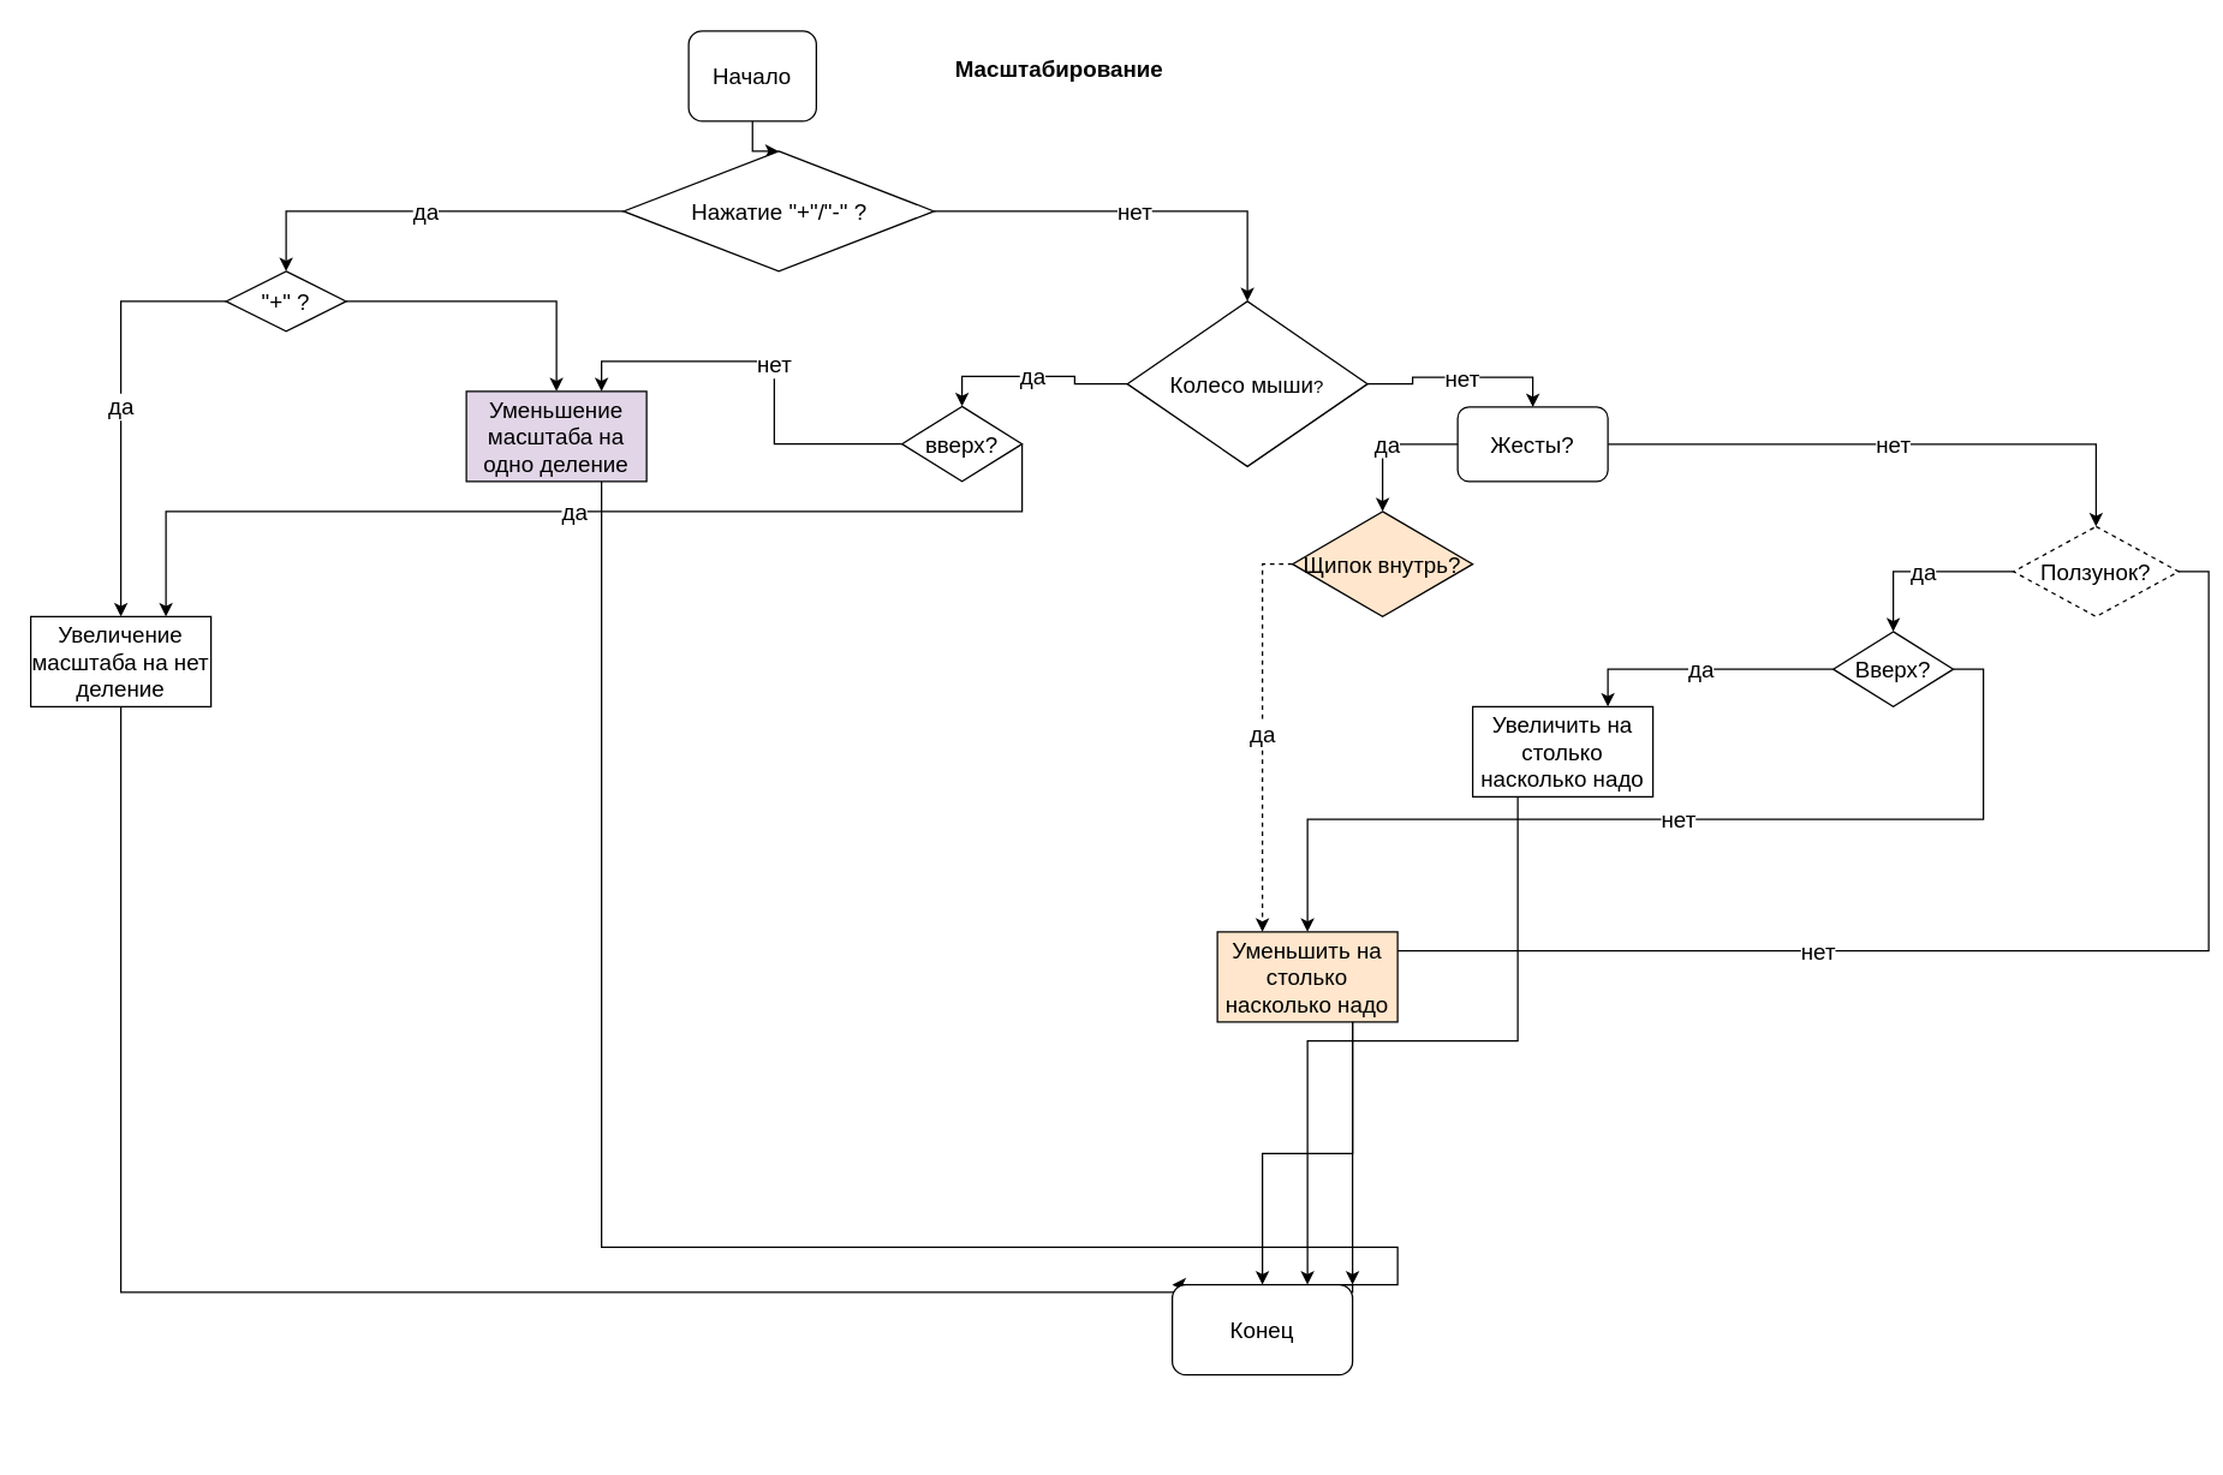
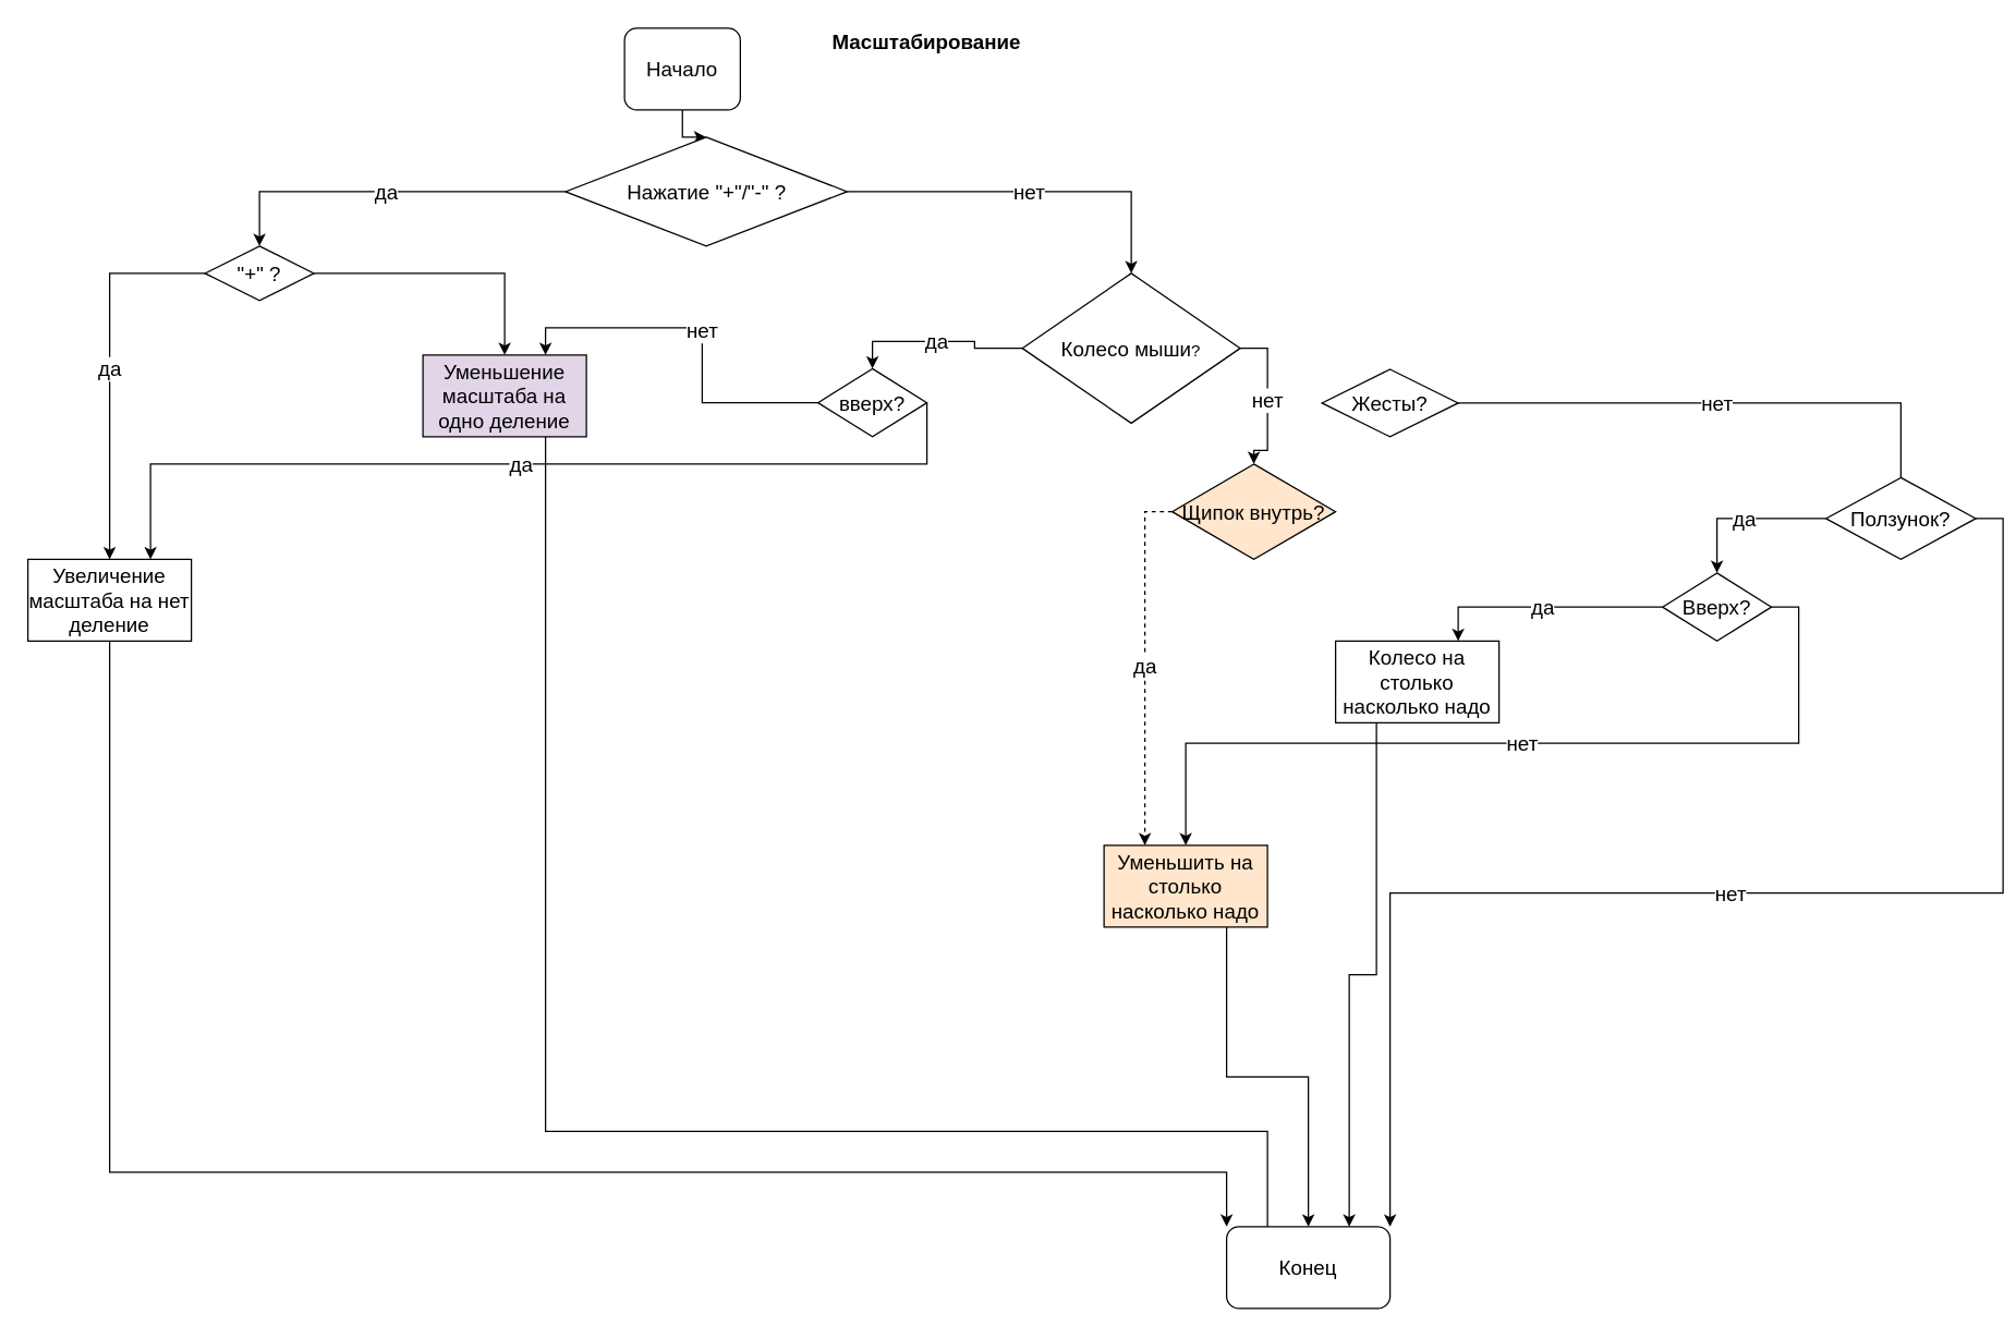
  <mxCell id="0" />
  <mxCell id="1" parent="0" />
- <mxCell id="2" value="Масштабирование" style="text;html=1;strokeColor=none;fillColor=none;align=center;verticalAlign=middle;whiteSpace=wrap;rounded=0;fontSize=15;fontStyle=1" vertex="1" parent="1"><mxGeometry x="630" y="20" width="150" height="50" as="geometry" /></mxCell>
+ <mxCell id="2" value="Масштабирование" style="text;html=1;strokeColor=none;fillColor=none;align=center;verticalAlign=middle;whiteSpace=wrap;rounded=0;fontSize=15;fontStyle=1" vertex="1" parent="1"><mxGeometry x="605" y="5" width="150" height="50" as="geometry" /></mxCell>
  <mxCell id="3" style="edgeStyle=orthogonalEdgeStyle;rounded=0;orthogonalLoop=1;jettySize=auto;html=1;exitX=0.5;exitY=1;exitDx=0;exitDy=0;fontSize=15;" edge="1" parent="1" source="4" target="7"><mxGeometry relative="1" as="geometry"><mxPoint x="525.471" y="120" as="targetPoint" /></mxGeometry></mxCell>
  <mxCell id="4" value="Начало" style="rounded=1;whiteSpace=wrap;html=1;fontSize=15;" vertex="1" parent="1"><mxGeometry x="458" y="20" width="85" height="60" as="geometry" /></mxCell>
  <mxCell id="5" value="да" style="edgeStyle=orthogonalEdgeStyle;rounded=0;orthogonalLoop=1;jettySize=auto;html=1;exitX=0;exitY=0.5;exitDx=0;exitDy=0;fontSize=15;entryX=0.5;entryY=0;entryDx=0;entryDy=0;" edge="1" parent="1" source="7" target="10"><mxGeometry relative="1" as="geometry"><mxPoint x="270" y="255" as="targetPoint" /><Array as="points"><mxPoint x="190" y="140" /></Array></mxGeometry></mxCell>
  <mxCell id="6" value="нет" style="edgeStyle=orthogonalEdgeStyle;rounded=0;orthogonalLoop=1;jettySize=auto;html=1;exitX=1;exitY=0.5;exitDx=0;exitDy=0;entryX=0.5;entryY=0;entryDx=0;entryDy=0;fontSize=15;" edge="1" parent="1" source="7" target="17"><mxGeometry relative="1" as="geometry" /></mxCell>
  <mxCell id="7" value="Нажатие &quot;+&quot;/&quot;-&quot; ?" style="rhombus;whiteSpace=wrap;html=1;fontSize=15;" vertex="1" parent="1"><mxGeometry x="414.62" y="100" width="206.75" height="80" as="geometry" /></mxCell>
  <mxCell id="8" value="да" style="edgeStyle=orthogonalEdgeStyle;rounded=0;orthogonalLoop=1;jettySize=auto;html=1;exitX=0;exitY=0.5;exitDx=0;exitDy=0;fontSize=15;entryX=0.5;entryY=0;entryDx=0;entryDy=0;" edge="1" parent="1" source="10" target="12"><mxGeometry relative="1" as="geometry"><mxPoint x="150" y="250" as="targetPoint" /></mxGeometry></mxCell>
  <mxCell id="9" style="edgeStyle=orthogonalEdgeStyle;rounded=0;orthogonalLoop=1;jettySize=auto;html=1;exitX=1;exitY=0.5;exitDx=0;exitDy=0;entryX=0.5;entryY=0;entryDx=0;entryDy=0;fontSize=15;" edge="1" parent="1" source="10" target="14"><mxGeometry relative="1" as="geometry" /></mxCell>
  <mxCell id="10" value="&quot;+&quot; ?" style="rhombus;whiteSpace=wrap;html=1;fontSize=15;" vertex="1" parent="1"><mxGeometry x="150" y="180" width="80" height="40" as="geometry" /></mxCell>
  <mxCell id="11" style="edgeStyle=orthogonalEdgeStyle;rounded=0;orthogonalLoop=1;jettySize=auto;html=1;exitX=0.5;exitY=1;exitDx=0;exitDy=0;fontSize=15;entryX=0;entryY=0;entryDx=0;entryDy=0;" edge="1" parent="1" source="12" target="36"><mxGeometry relative="1" as="geometry"><mxPoint x="770" y="950" as="targetPoint" /><Array as="points"><mxPoint x="80" y="860" /><mxPoint x="900" y="860" /></Array></mxGeometry></mxCell>
  <mxCell id="12" value="Увеличение масштаба на нет деление" style="rounded=0;whiteSpace=wrap;html=1;fontSize=15;" vertex="1" parent="1"><mxGeometry x="20" y="410" width="120" height="60" as="geometry" /></mxCell>
  <mxCell id="13" style="edgeStyle=orthogonalEdgeStyle;rounded=0;orthogonalLoop=1;jettySize=auto;html=1;exitX=0.75;exitY=1;exitDx=0;exitDy=0;fontSize=15;entryX=0.25;entryY=0;entryDx=0;entryDy=0;endArrow=none;" edge="1" parent="1" source="14" target="36"><mxGeometry relative="1" as="geometry"><mxPoint x="780" y="930" as="targetPoint" /><Array as="points"><mxPoint x="400" y="830" /><mxPoint x="930" y="830" /></Array></mxGeometry></mxCell>
  <mxCell id="14" value="Уменьшение масштаба на одно деление" style="rounded=0;whiteSpace=wrap;html=1;fontSize=15;fillColor=#e1d5e7;" vertex="1" parent="1"><mxGeometry x="310" y="260" width="120" height="60" as="geometry" /></mxCell>
  <mxCell id="15" value="да" style="edgeStyle=orthogonalEdgeStyle;rounded=0;orthogonalLoop=1;jettySize=auto;html=1;exitX=0;exitY=0.5;exitDx=0;exitDy=0;entryX=0.5;entryY=0;entryDx=0;entryDy=0;fontSize=15;" edge="1" parent="1" source="17" target="20"><mxGeometry relative="1" as="geometry" /></mxCell>
- <mxCell id="16" value="нет" style="edgeStyle=orthogonalEdgeStyle;rounded=0;orthogonalLoop=1;jettySize=auto;html=1;exitX=1;exitY=0.5;exitDx=0;exitDy=0;entryX=0.5;entryY=0;entryDx=0;entryDy=0;fontSize=15;" edge="1" parent="1" source="17" target="23"><mxGeometry relative="1" as="geometry" /></mxCell>
+ <mxCell id="16" value="нет" style="edgeStyle=orthogonalEdgeStyle;rounded=0;orthogonalLoop=1;jettySize=auto;html=1;exitX=1;exitY=0.5;exitDx=0;exitDy=0;fontSize=15;" edge="1" parent="1" source="17" target="25"><mxGeometry relative="1" as="geometry" /></mxCell>
  <mxCell id="17" value="&lt;font style=&quot;font-size: 15px&quot;&gt;Колесо &lt;/font&gt;&lt;font style=&quot;font-size: 15px&quot;&gt;мыши&lt;/font&gt;?" style="rhombus;whiteSpace=wrap;html=1;" vertex="1" parent="1"><mxGeometry x="750" y="200" width="160" height="110" as="geometry" /></mxCell>
  <mxCell id="18" value="да" style="edgeStyle=orthogonalEdgeStyle;rounded=0;orthogonalLoop=1;jettySize=auto;html=1;entryX=0.75;entryY=0;entryDx=0;entryDy=0;fontSize=15;exitX=1;exitY=0.5;exitDx=0;exitDy=0;" edge="1" parent="1" source="20" target="12"><mxGeometry relative="1" as="geometry"><mxPoint x="700" y="320" as="sourcePoint" /><Array as="points"><mxPoint x="680" y="340" /><mxPoint x="110" y="340" /></Array></mxGeometry></mxCell>
  <mxCell id="19" value="нет" style="edgeStyle=orthogonalEdgeStyle;rounded=0;orthogonalLoop=1;jettySize=auto;html=1;exitX=0;exitY=0.5;exitDx=0;exitDy=0;entryX=0.75;entryY=0;entryDx=0;entryDy=0;fontSize=15;" edge="1" parent="1" source="20" target="14"><mxGeometry relative="1" as="geometry" /></mxCell>
  <mxCell id="20" value="вверх?" style="rhombus;whiteSpace=wrap;html=1;fontSize=15;" vertex="1" parent="1"><mxGeometry x="600" y="270" width="80" height="50" as="geometry" /></mxCell>
- <mxCell id="21" value="да" style="edgeStyle=orthogonalEdgeStyle;rounded=0;orthogonalLoop=1;jettySize=auto;html=1;exitX=0;exitY=0.5;exitDx=0;exitDy=0;entryX=0.5;entryY=0;entryDx=0;entryDy=0;fontSize=15;" edge="1" parent="1" source="23" target="25"><mxGeometry relative="1" as="geometry" /></mxCell>
- <mxCell id="22" value="нет" style="edgeStyle=orthogonalEdgeStyle;rounded=0;orthogonalLoop=1;jettySize=auto;html=1;exitX=1;exitY=0.5;exitDx=0;exitDy=0;entryX=0.5;entryY=0;entryDx=0;entryDy=0;fontSize=15;" edge="1" parent="1" source="23" target="28"><mxGeometry relative="1" as="geometry" /></mxCell>
- <mxCell id="23" value="&lt;font style=&quot;font-size: 15px&quot;&gt;Жесты?&lt;/font&gt;" style="whiteSpace=wrap;html=1;rounded=1;" vertex="1" parent="1"><mxGeometry x="970" y="270.47" width="100" height="49.53" as="geometry" /></mxCell>
+ <mxCell id="22" value="нет" style="edgeStyle=orthogonalEdgeStyle;rounded=0;orthogonalLoop=1;jettySize=auto;html=1;exitX=1;exitY=0.5;exitDx=0;exitDy=0;entryX=0.5;entryY=0;entryDx=0;entryDy=0;fontSize=15;endArrow=none;" edge="1" parent="1" source="23" target="28"><mxGeometry relative="1" as="geometry" /></mxCell>
+ <mxCell id="23" value="&lt;font style=&quot;font-size: 15px&quot;&gt;Жесты?&lt;/font&gt;" style="rhombus;whiteSpace=wrap;html=1;" vertex="1" parent="1"><mxGeometry x="970" y="270.47" width="100" height="49.53" as="geometry" /></mxCell>
  <mxCell id="24" value="да" style="edgeStyle=orthogonalEdgeStyle;rounded=0;orthogonalLoop=1;jettySize=auto;html=1;exitX=0;exitY=0.5;exitDx=0;exitDy=0;entryX=0.25;entryY=0;entryDx=0;entryDy=0;fontSize=15;dashed=1;" edge="1" parent="1" source="25" target="30"><mxGeometry relative="1" as="geometry" /></mxCell>
  <mxCell id="25" value="Щипок внутрь?" style="rhombus;whiteSpace=wrap;html=1;fontSize=15;fillColor=#ffe6cc;" vertex="1" parent="1"><mxGeometry x="860" y="340" width="120" height="70" as="geometry" /></mxCell>
  <mxCell id="26" value="да" style="edgeStyle=orthogonalEdgeStyle;rounded=0;orthogonalLoop=1;jettySize=auto;html=1;exitX=0;exitY=0.5;exitDx=0;exitDy=0;entryX=0.5;entryY=0;entryDx=0;entryDy=0;fontSize=15;" edge="1" parent="1" source="28" target="35"><mxGeometry relative="1" as="geometry" /></mxCell>
  <mxCell id="27" value="нет" style="edgeStyle=orthogonalEdgeStyle;rounded=0;orthogonalLoop=1;jettySize=auto;html=1;exitX=1;exitY=0.5;exitDx=0;exitDy=0;entryX=1;entryY=0;entryDx=0;entryDy=0;fontSize=15;" edge="1" parent="1" source="28" target="36"><mxGeometry relative="1" as="geometry" /></mxCell>
- <mxCell id="28" value="Ползунок?" style="rhombus;whiteSpace=wrap;html=1;fontSize=15;dashed=1;" vertex="1" parent="1"><mxGeometry x="1340" y="350" width="110" height="60" as="geometry" /></mxCell>
+ <mxCell id="28" value="Ползунок?" style="rhombus;whiteSpace=wrap;html=1;fontSize=15;" vertex="1" parent="1"><mxGeometry x="1340" y="350" width="110" height="60" as="geometry" /></mxCell>
  <mxCell id="29" style="edgeStyle=orthogonalEdgeStyle;rounded=0;orthogonalLoop=1;jettySize=auto;html=1;exitX=0.75;exitY=1;exitDx=0;exitDy=0;entryX=0.5;entryY=0;entryDx=0;entryDy=0;fontSize=15;" edge="1" parent="1" source="30" target="36"><mxGeometry relative="1" as="geometry" /></mxCell>
  <mxCell id="30" value="Уменьшить на столько насколько надо" style="rounded=0;whiteSpace=wrap;html=1;fontSize=15;fillColor=#ffe6cc;" vertex="1" parent="1"><mxGeometry x="810" y="620" width="120" height="60" as="geometry" /></mxCell>
  <mxCell id="31" style="edgeStyle=orthogonalEdgeStyle;rounded=0;orthogonalLoop=1;jettySize=auto;html=1;exitX=0.25;exitY=1;exitDx=0;exitDy=0;entryX=0.75;entryY=0;entryDx=0;entryDy=0;fontSize=15;" edge="1" parent="1" source="32" target="36"><mxGeometry relative="1" as="geometry" /></mxCell>
- <mxCell id="32" value="Увеличить на столько насколько надо" style="rounded=0;whiteSpace=wrap;html=1;fontSize=15;" vertex="1" parent="1"><mxGeometry x="980" y="470" width="120" height="60" as="geometry" /></mxCell>
+ <mxCell id="32" value="Колесо на столько насколько надо" style="rounded=0;whiteSpace=wrap;html=1;fontSize=15;" vertex="1" parent="1"><mxGeometry x="980" y="470" width="120" height="60" as="geometry" /></mxCell>
  <mxCell id="33" value="да" style="edgeStyle=orthogonalEdgeStyle;rounded=0;orthogonalLoop=1;jettySize=auto;html=1;exitX=0;exitY=0.5;exitDx=0;exitDy=0;entryX=0.75;entryY=0;entryDx=0;entryDy=0;fontSize=15;" edge="1" parent="1" source="35" target="32"><mxGeometry relative="1" as="geometry" /></mxCell>
  <mxCell id="34" value="нет" style="edgeStyle=orthogonalEdgeStyle;rounded=0;orthogonalLoop=1;jettySize=auto;html=1;exitX=1;exitY=0.5;exitDx=0;exitDy=0;entryX=0.5;entryY=0;entryDx=0;entryDy=0;fontSize=15;" edge="1" parent="1" source="35" target="30"><mxGeometry relative="1" as="geometry" /></mxCell>
  <mxCell id="35" value="Вверх?" style="rhombus;whiteSpace=wrap;html=1;fontSize=15;" vertex="1" parent="1"><mxGeometry x="1220" y="420" width="80" height="50" as="geometry" /></mxCell>
- <mxCell id="36" value="Конец" style="rounded=1;whiteSpace=wrap;html=1;fontSize=15;" vertex="1" parent="1"><mxGeometry x="780" y="855" width="120" height="60" as="geometry" /></mxCell>
+ <mxCell id="36" value="Конец" style="rounded=1;whiteSpace=wrap;html=1;fontSize=15;" vertex="1" parent="1"><mxGeometry x="900" y="900" width="120" height="60" as="geometry" /></mxCell>
